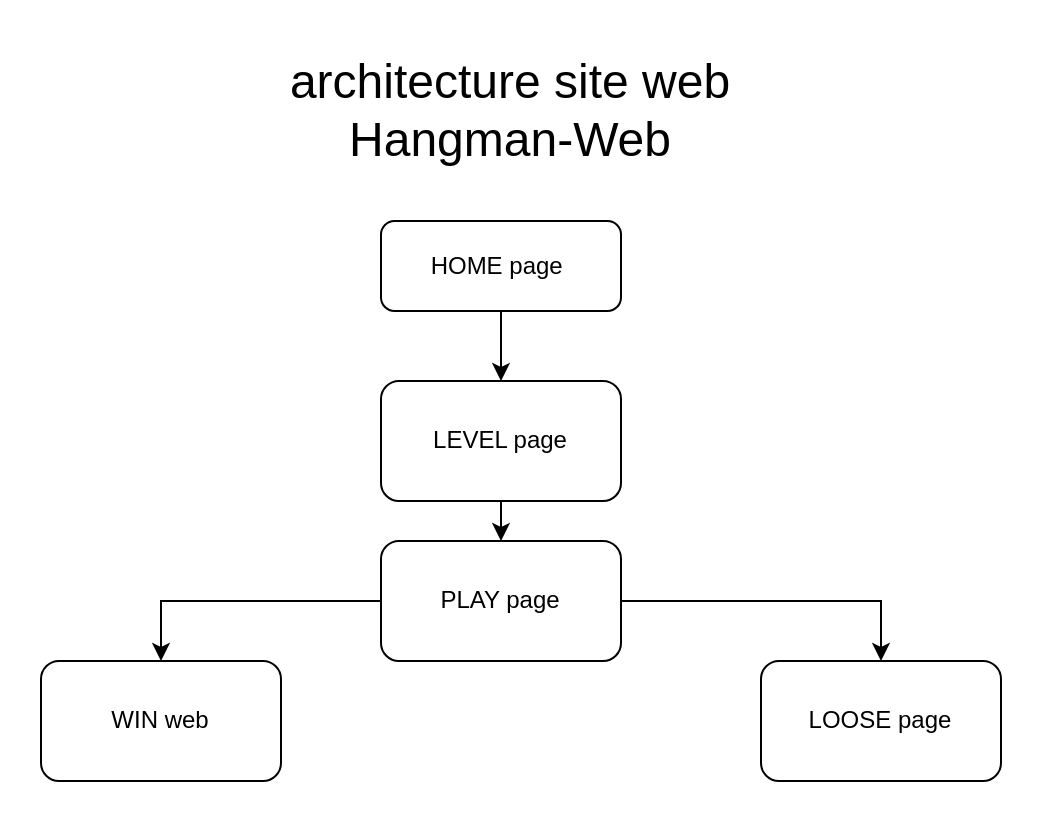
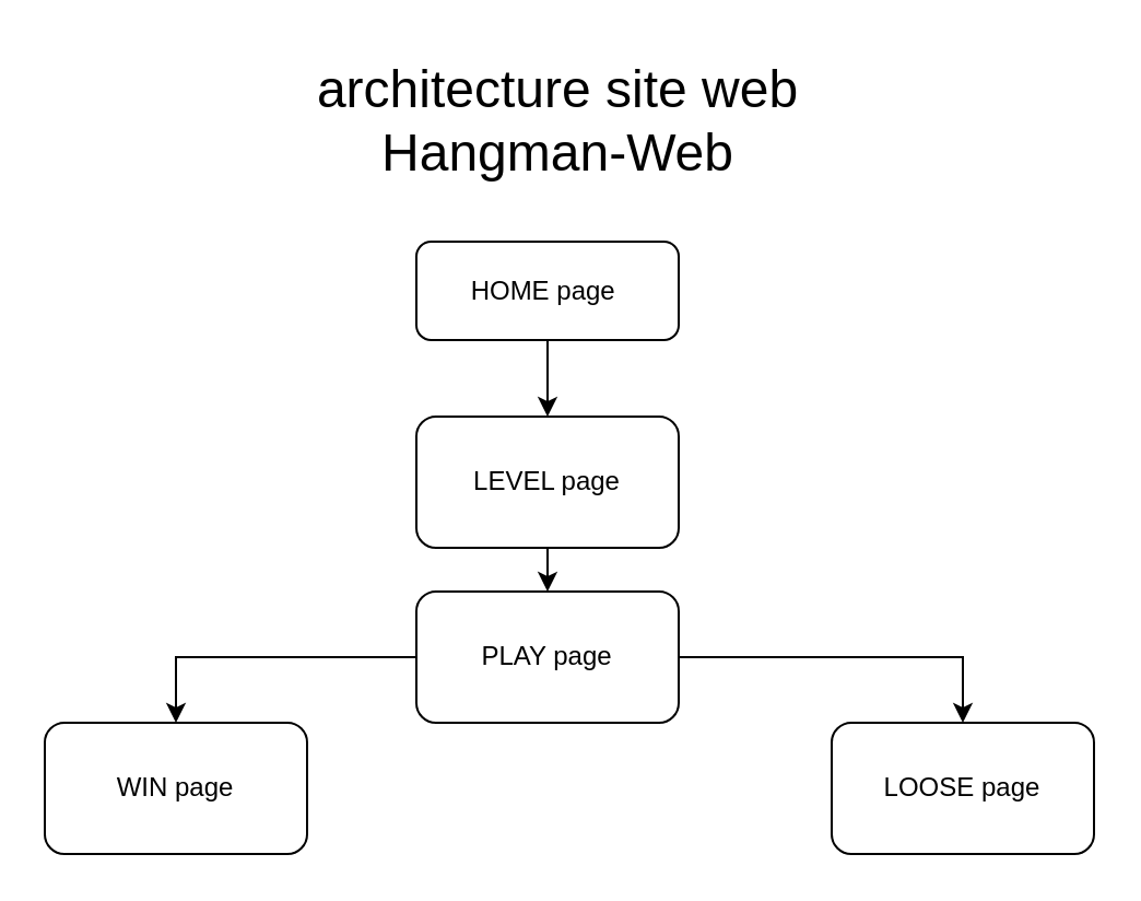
  <mxCell id="0" />
  <mxCell id="1" parent="0" />
  <mxCell id="2" style="edgeStyle=orthogonalEdgeStyle;rounded=0;orthogonalLoop=1;jettySize=auto;html=1;exitX=0.5;exitY=1;exitDx=0;exitDy=0;entryX=0.5;entryY=0;entryDx=0;entryDy=0;" edge="1" parent="1" source="3" target="5"><mxGeometry relative="1" as="geometry" /></mxCell>
  <mxCell id="3" value="HOME page&amp;nbsp;" style="rounded=1;whiteSpace=wrap;html=1;" vertex="1" parent="1"><mxGeometry x="190" y="110" width="120" height="45" as="geometry" /></mxCell>
  <mxCell id="4" style="edgeStyle=orthogonalEdgeStyle;rounded=0;orthogonalLoop=1;jettySize=auto;html=1;exitX=0.5;exitY=1;exitDx=0;exitDy=0;entryX=0.5;entryY=0;entryDx=0;entryDy=0;" edge="1" parent="1" source="5" target="8"><mxGeometry relative="1" as="geometry" /></mxCell>
  <mxCell id="5" value="LEVEL page" style="rounded=1;whiteSpace=wrap;html=1;" vertex="1" parent="1"><mxGeometry x="190" y="190" width="120" height="60" as="geometry" /></mxCell>
  <mxCell id="6" style="edgeStyle=orthogonalEdgeStyle;rounded=0;orthogonalLoop=1;jettySize=auto;html=1;exitX=1;exitY=0.5;exitDx=0;exitDy=0;entryX=0.5;entryY=0;entryDx=0;entryDy=0;" edge="1" parent="1" source="8" target="10"><mxGeometry relative="1" as="geometry" /></mxCell>
  <mxCell id="7" style="edgeStyle=orthogonalEdgeStyle;rounded=0;orthogonalLoop=1;jettySize=auto;html=1;exitX=0;exitY=0.5;exitDx=0;exitDy=0;entryX=0.5;entryY=0;entryDx=0;entryDy=0;" edge="1" parent="1" source="8" target="9"><mxGeometry relative="1" as="geometry" /></mxCell>
  <mxCell id="8" value="PLAY page" style="rounded=1;whiteSpace=wrap;html=1;" vertex="1" parent="1"><mxGeometry x="190" y="270" width="120" height="60" as="geometry" /></mxCell>
- <mxCell id="9" value="WIN web" style="rounded=1;whiteSpace=wrap;html=1;" vertex="1" parent="1"><mxGeometry x="20" y="330" width="120" height="60" as="geometry" /></mxCell>
+ <mxCell id="9" value="WIN page" style="rounded=1;whiteSpace=wrap;html=1;" vertex="1" parent="1"><mxGeometry x="20" y="330" width="120" height="60" as="geometry" /></mxCell>
  <mxCell id="10" value="LOOSE page" style="rounded=1;whiteSpace=wrap;html=1;" vertex="1" parent="1"><mxGeometry x="380" y="330" width="120" height="60" as="geometry" /></mxCell>
  <mxCell id="11" value="&lt;font style=&quot;font-size: 24px;&quot;&gt;architecture site web Hangman-Web&lt;/font&gt;" style="text;html=1;align=center;verticalAlign=middle;whiteSpace=wrap;rounded=0;" vertex="1" parent="1"><mxGeometry x="95" y="20" width="320" height="70" as="geometry" /></mxCell>
